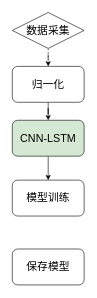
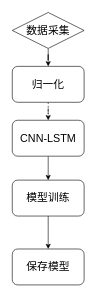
  <mxCell id="0" />
  <mxCell id="1" parent="0" />
- <mxCell id="2" value="" style="edgeStyle=orthogonalEdgeStyle;rounded=0;orthogonalLoop=1;jettySize=auto;html=1;dashed=1;" parent="1" source="3" target="5" edge="1"><mxGeometry relative="1" as="geometry" /></mxCell>
+ <mxCell id="2" value="" style="edgeStyle=orthogonalEdgeStyle;rounded=0;orthogonalLoop=1;jettySize=auto;html=1;" parent="1" source="3" target="5" edge="1"><mxGeometry relative="1" as="geometry" /></mxCell>
  <mxCell id="3" value="&lt;font style=&quot;font-size: 18px;&quot;&gt;数据采集&lt;/font&gt;" style="rhombus;whiteSpace=wrap;html=1;" parent="1" vertex="1"><mxGeometry x="20" y="20" width="120" height="60" as="geometry" /></mxCell>
- <mxCell id="4" value="" style="edgeStyle=orthogonalEdgeStyle;rounded=0;orthogonalLoop=1;jettySize=auto;html=1;" parent="1" source="5" target="7" edge="1"><mxGeometry relative="1" as="geometry" /></mxCell>
+ <mxCell id="4" value="" style="edgeStyle=orthogonalEdgeStyle;rounded=0;orthogonalLoop=1;jettySize=auto;html=1;dashed=1;" parent="1" source="5" target="7" edge="1"><mxGeometry relative="1" as="geometry" /></mxCell>
  <mxCell id="5" value="&lt;font style=&quot;font-size: 18px;&quot;&gt;归一化&lt;/font&gt;" style="rounded=1;whiteSpace=wrap;html=1;" parent="1" vertex="1"><mxGeometry x="20" y="110" width="120" height="60" as="geometry" /></mxCell>
  <mxCell id="6" value="" style="edgeStyle=orthogonalEdgeStyle;rounded=0;orthogonalLoop=1;jettySize=auto;html=1;" parent="1" source="7" target="9" edge="1"><mxGeometry relative="1" as="geometry" /></mxCell>
- <mxCell id="7" value="&lt;font style=&quot;font-size: 18px;&quot;&gt;CNN-LSTM&lt;/font&gt;" style="rounded=1;whiteSpace=wrap;html=1;fillColor=#d5e8d4;" parent="1" vertex="1"><mxGeometry x="20" y="200" width="120" height="60" as="geometry" /></mxCell>
+ <mxCell id="7" value="&lt;font style=&quot;font-size: 18px;&quot;&gt;CNN-LSTM&lt;/font&gt;" style="rounded=1;whiteSpace=wrap;html=1;" parent="1" vertex="1"><mxGeometry x="20" y="200" width="120" height="60" as="geometry" /></mxCell>
+ <mxCell id="8" value="" style="edgeStyle=orthogonalEdgeStyle;rounded=0;orthogonalLoop=1;jettySize=auto;html=1;" parent="1" source="9" target="10" edge="1"><mxGeometry relative="1" as="geometry" /></mxCell>
  <mxCell id="9" value="&lt;font style=&quot;font-size: 18px;&quot;&gt;模型训练&lt;/font&gt;" style="rounded=1;whiteSpace=wrap;html=1;" parent="1" vertex="1"><mxGeometry x="20" y="300" width="120" height="60" as="geometry" /></mxCell>
  <mxCell id="10" value="&lt;font style=&quot;font-size: 18px;&quot;&gt;保存模型&lt;/font&gt;" style="rounded=1;whiteSpace=wrap;html=1;" parent="1" vertex="1"><mxGeometry x="20" y="415" width="120" height="60" as="geometry" /></mxCell>
